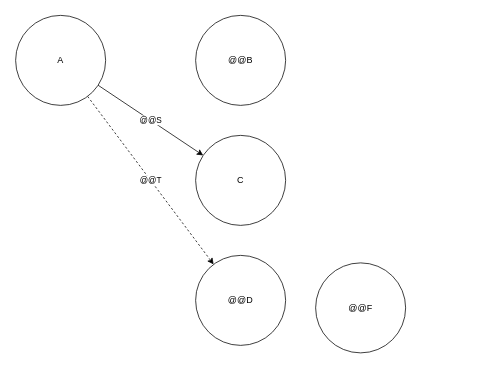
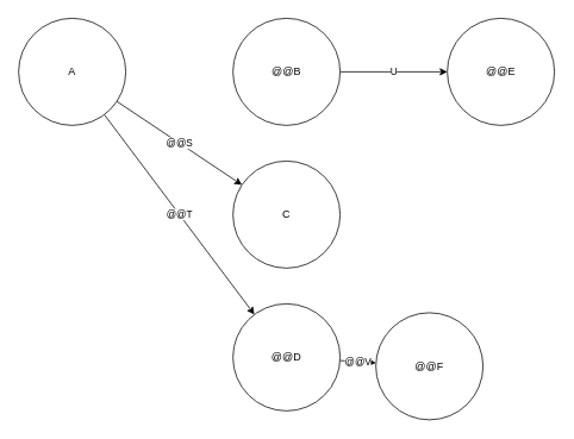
  <mxCell id="0" />
  <mxCell id="1" parent="0" />
  <mxCell id="2" value="@@S" style="edgeStyle=none;rounded=0;orthogonalLoop=1;jettySize=auto;html=1;" parent="1" source="4" target="7" edge="1"><mxGeometry relative="1" as="geometry" /></mxCell>
- <mxCell id="3" value="@@T" style="edgeStyle=none;rounded=0;orthogonalLoop=1;jettySize=auto;html=1;dashed=1;" parent="1" source="4" target="9" edge="1"><mxGeometry relative="1" as="geometry" /></mxCell>
+ <mxCell id="3" value="@@T" style="edgeStyle=none;rounded=0;orthogonalLoop=1;jettySize=auto;html=1;" parent="1" source="4" target="9" edge="1"><mxGeometry relative="1" as="geometry" /></mxCell>
  <mxCell id="4" value="A" style="ellipse;whiteSpace=wrap;html=1;aspect=fixed;" parent="1" vertex="1"><mxGeometry x="20" width="120" height="120" as="geometry" y="20" /></mxCell>
+ <mxCell id="5" value="U" style="edgeStyle=none;rounded=0;orthogonalLoop=1;jettySize=auto;html=1;" edge="1" parent="1" source="6" target="10"><mxGeometry relative="1" as="geometry" /></mxCell>
  <mxCell id="6" value="@@B" style="ellipse;whiteSpace=wrap;html=1;aspect=fixed;" parent="1" vertex="1"><mxGeometry x="260" width="120" height="120" as="geometry" y="20" /></mxCell>
  <mxCell id="7" value="C" style="ellipse;whiteSpace=wrap;html=1;aspect=fixed;" parent="1" vertex="1"><mxGeometry x="260" y="180" width="120" height="120" as="geometry" /></mxCell>
+ <mxCell id="8" value="@@V" style="edgeStyle=none;rounded=0;orthogonalLoop=1;jettySize=auto;html=1;" edge="1" parent="1" source="9" target="11"><mxGeometry relative="1" as="geometry" /></mxCell>
  <mxCell id="9" value="@@D" style="ellipse;whiteSpace=wrap;html=1;aspect=fixed;" parent="1" vertex="1"><mxGeometry x="260" y="340" width="120" height="120" as="geometry" /></mxCell>
+ <mxCell id="10" value="@@E" style="ellipse;whiteSpace=wrap;html=1;aspect=fixed;" vertex="1" parent="1"><mxGeometry x="500" width="120" height="120" as="geometry" y="20" /></mxCell>
  <mxCell id="11" value="@@F" style="ellipse;whiteSpace=wrap;html=1;aspect=fixed;" vertex="1" parent="1"><mxGeometry x="420" y="350" width="120" height="120" as="geometry" /></mxCell>
